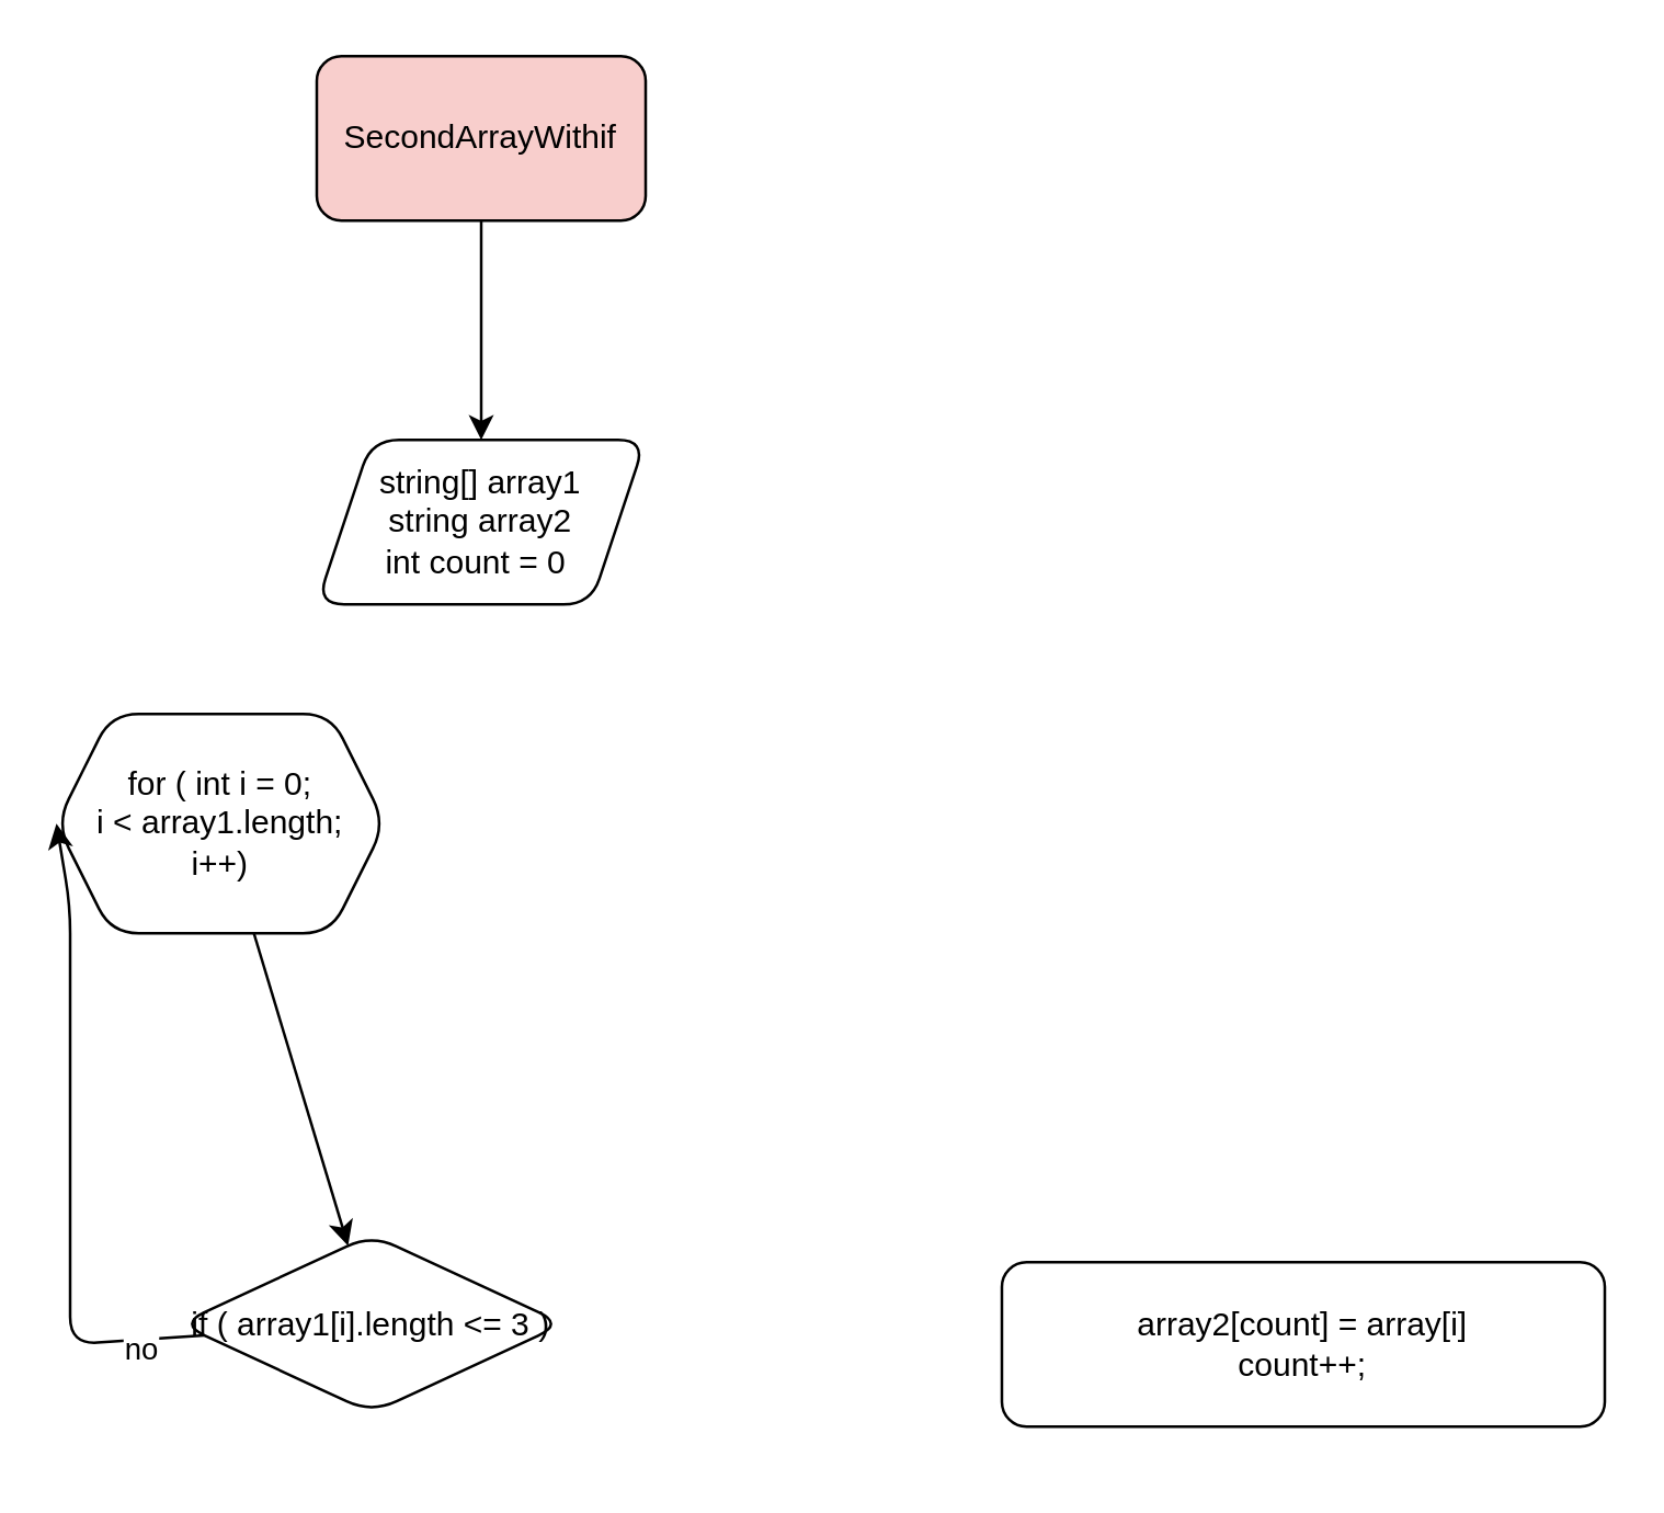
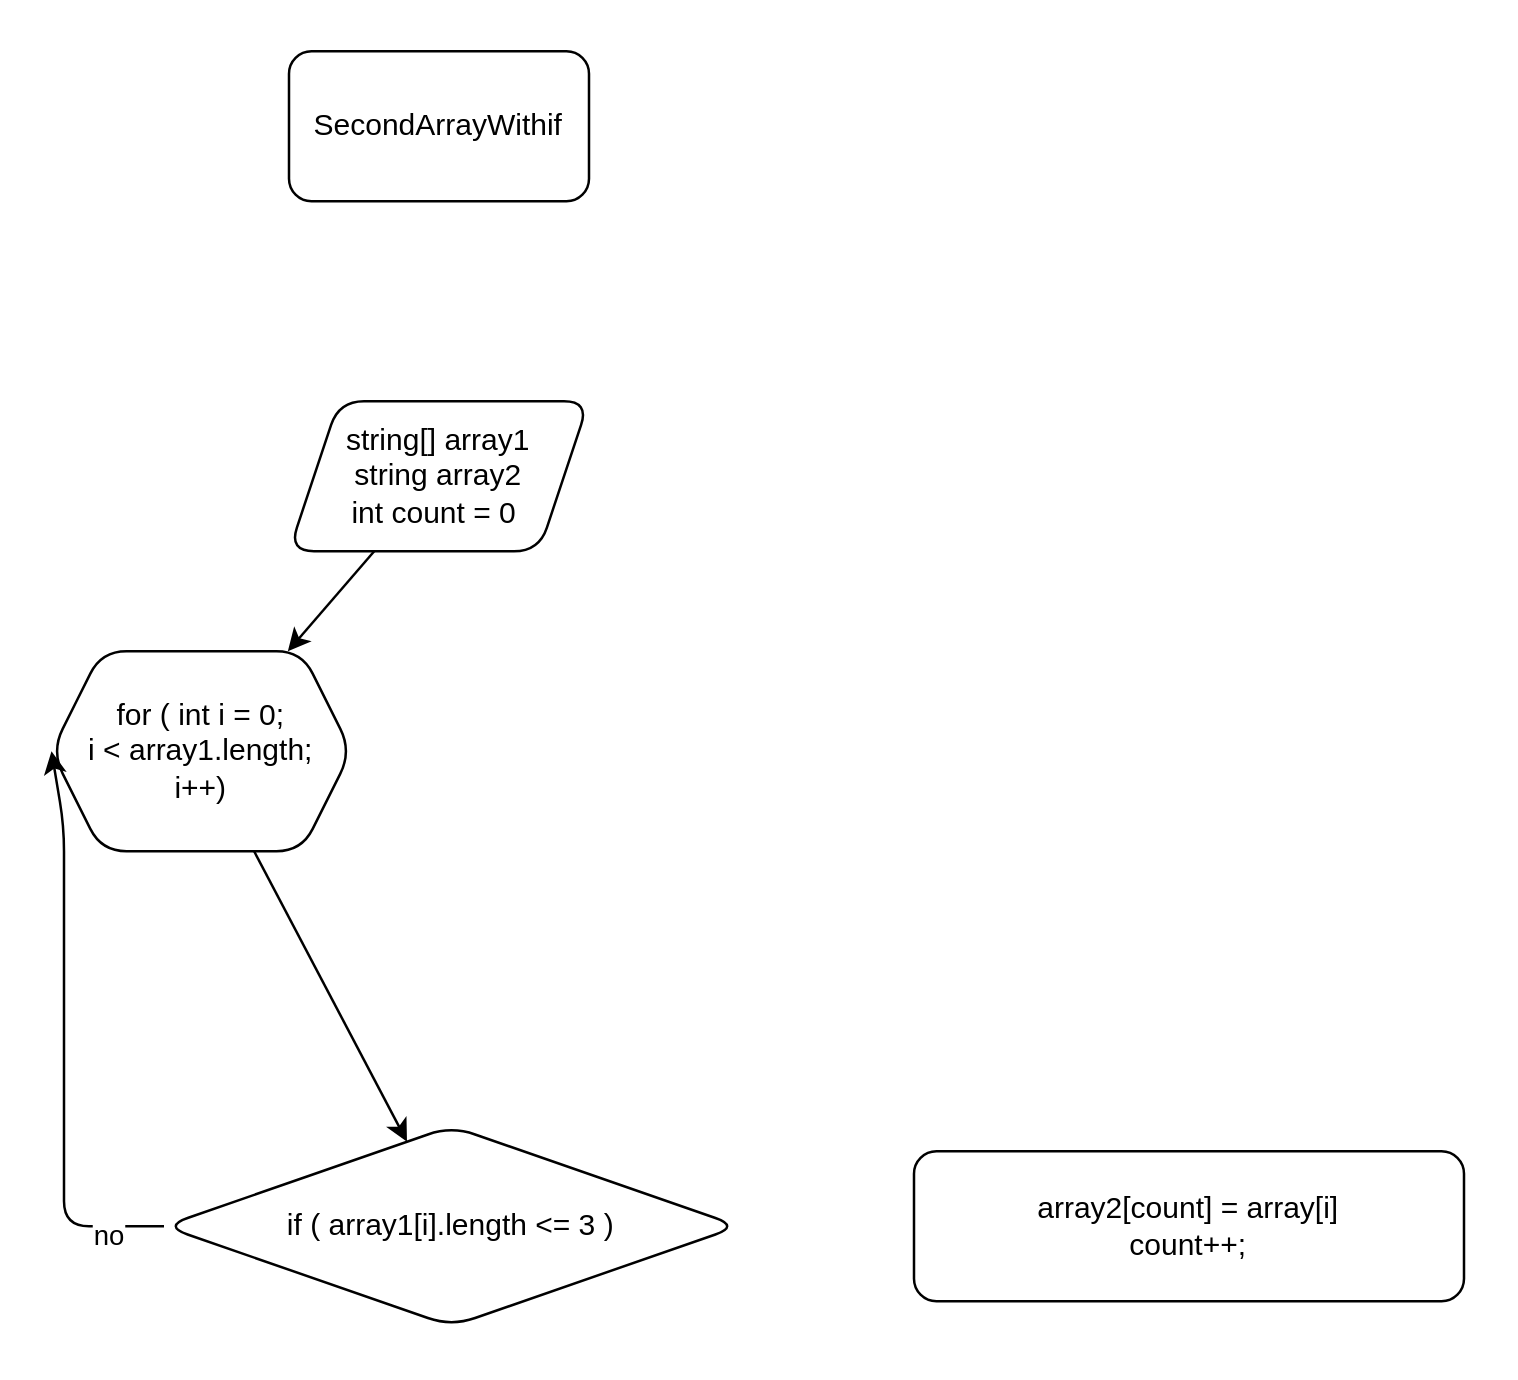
  <mxCell id="0" />
  <mxCell id="1" parent="0" />
- <mxCell id="2" value="" style="edgeStyle=none;html=1;" edge="1" parent="1" source="3" target="5"><mxGeometry relative="1" as="geometry" /></mxCell>
- <mxCell id="3" value="SecondArrayWithif" style="rounded=1;whiteSpace=wrap;html=1;fillColor=#f8cecc;" vertex="1" parent="1"><mxGeometry x="115" y="20" width="120" height="60" as="geometry" /></mxCell>
+ <mxCell id="3" value="SecondArrayWithif" style="rounded=1;whiteSpace=wrap;html=1;" vertex="1" parent="1"><mxGeometry x="115" y="20" width="120" height="60" as="geometry" /></mxCell>
+ <mxCell id="4" value="" style="edgeStyle=none;html=1;" edge="1" parent="1" source="5" target="7"><mxGeometry relative="1" as="geometry" /></mxCell>
  <mxCell id="5" value="string[] array1&lt;br&gt;string array2&lt;br&gt;int count = 0&amp;nbsp;" style="shape=parallelogram;perimeter=parallelogramPerimeter;whiteSpace=wrap;html=1;fixedSize=1;rounded=1;" vertex="1" parent="1"><mxGeometry x="115" y="160" width="120" height="60" as="geometry" /></mxCell>
  <mxCell id="6" value="" style="edgeStyle=none;html=1;" edge="1" parent="1" source="7" target="10"><mxGeometry relative="1" as="geometry" /></mxCell>
  <mxCell id="7" value="for ( int i = 0;&lt;br&gt;i &amp;lt; array1.length;&lt;br&gt;i++)" style="shape=hexagon;perimeter=hexagonPerimeter2;whiteSpace=wrap;html=1;fixedSize=1;rounded=1;" vertex="1" parent="1"><mxGeometry x="20" y="260" width="120" height="80" as="geometry" /></mxCell>
  <mxCell id="8" value="" style="edgeStyle=none;html=1;entryX=0;entryY=0.5;entryDx=0;entryDy=0;" edge="1" parent="1" source="10" target="7"><mxGeometry relative="1" as="geometry"><mxPoint x="25" y="340" as="targetPoint" /><Array as="points"><mxPoint x="25" y="490" /><mxPoint x="25" y="330" /></Array></mxGeometry></mxCell>
  <mxCell id="9" value="no" style="edgeLabel;html=1;align=center;verticalAlign=middle;resizable=0;points=[];" vertex="1" connectable="0" parent="8"><mxGeometry x="-0.8" y="3" relative="1" as="geometry"><mxPoint as="offset" /></mxGeometry></mxCell>
- <mxCell id="10" value="if ( array1[i].length &amp;lt;= 3 )" style="rhombus;whiteSpace=wrap;html=1;rounded=1;" vertex="1" parent="1"><mxGeometry x="65" y="450" width="140" height="65" as="geometry" /></mxCell>
+ <mxCell id="10" value="if ( array1[i].length &amp;lt;= 3 )" style="rhombus;whiteSpace=wrap;html=1;rounded=1;" vertex="1" parent="1"><mxGeometry x="65" y="450" width="230" height="80" as="geometry" /></mxCell>
  <mxCell id="11" value="array2[count] = array[i]&lt;br&gt;count++;" style="whiteSpace=wrap;html=1;rounded=1;" vertex="1" parent="1"><mxGeometry x="365" y="460" width="220" height="60" as="geometry" /></mxCell>
